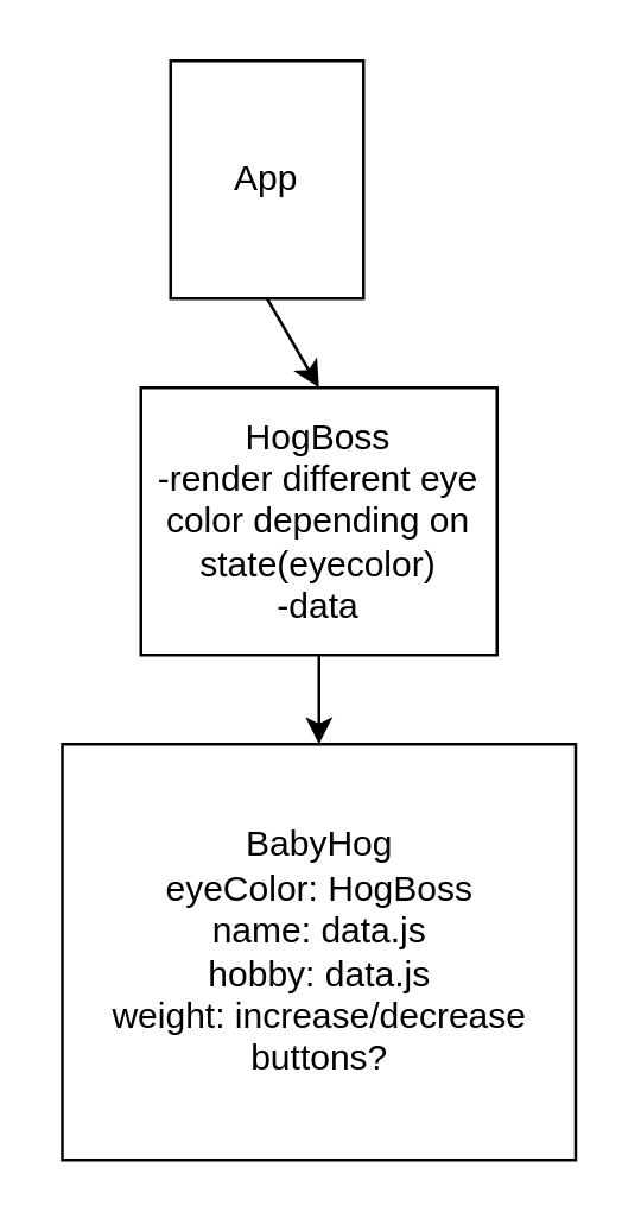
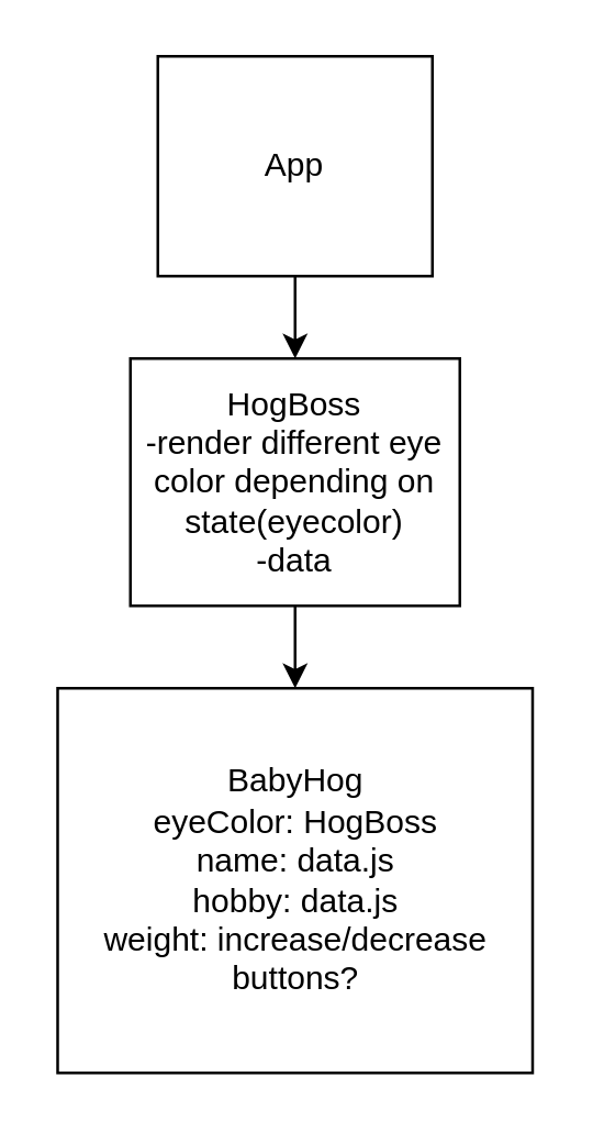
  <mxCell id="0" />
  <mxCell id="1" parent="0" />
  <mxCell id="2" style="edgeStyle=none;html=1;exitX=0.5;exitY=1;exitDx=0;exitDy=0;entryX=0.5;entryY=0;entryDx=0;entryDy=0;" edge="1" parent="1" source="3" target="4"><mxGeometry relative="1" as="geometry" /></mxCell>
  <mxCell id="3" value="HogBoss&lt;br&gt;-render different eye color depending on state(eyecolor)&lt;br&gt;-data" style="rounded=0;whiteSpace=wrap;html=1;" vertex="1" parent="1"><mxGeometry x="47" y="130" width="120" height="90" as="geometry" /></mxCell>
  <mxCell id="4" value="BabyHog&lt;br&gt;eyeColor: HogBoss&lt;br&gt;name: data.js&lt;br&gt;hobby: data.js&lt;br&gt;weight: increase/decrease buttons?" style="rounded=0;whiteSpace=wrap;html=1;" vertex="1" parent="1"><mxGeometry x="20.5" y="250" width="173" height="140" as="geometry" /></mxCell>
  <mxCell id="5" style="edgeStyle=none;html=1;exitX=0.5;exitY=1;exitDx=0;exitDy=0;entryX=0.5;entryY=0;entryDx=0;entryDy=0;" edge="1" parent="1" source="6" target="3"><mxGeometry relative="1" as="geometry" /></mxCell>
- <mxCell id="6" value="App&lt;br&gt;" style="rounded=0;whiteSpace=wrap;html=1;" vertex="1" parent="1"><mxGeometry x="57" y="20" width="65" height="80" as="geometry" /></mxCell>
+ <mxCell id="6" value="App&lt;br&gt;" style="rounded=0;whiteSpace=wrap;html=1;" vertex="1" parent="1"><mxGeometry x="57" y="20" width="100" height="80" as="geometry" /></mxCell>
